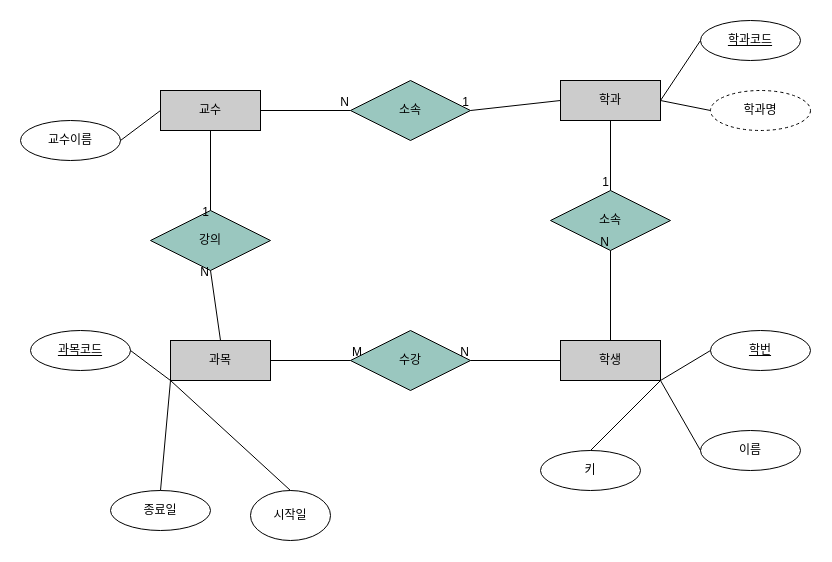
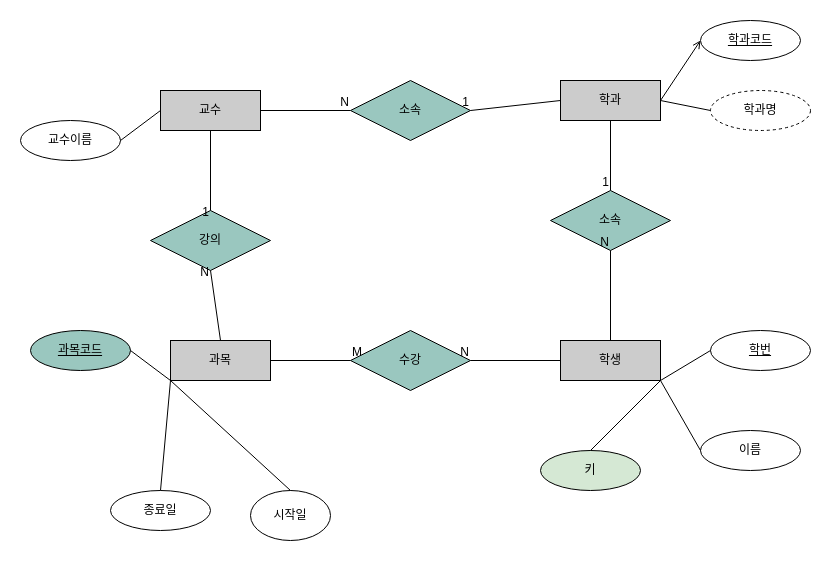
  <mxCell id="0" />
  <mxCell id="1" parent="0" />
  <mxCell id="2" value="학생" style="whiteSpace=wrap;html=1;align=center;fillColor=#CCCCCC;" vertex="1" parent="1"><mxGeometry x="560" y="340" width="100" height="40" as="geometry" /></mxCell>
  <mxCell id="3" value="학과" style="whiteSpace=wrap;html=1;align=center;fillColor=#CCCCCC;" vertex="1" parent="1"><mxGeometry x="560" y="80" width="100" height="40" as="geometry" /></mxCell>
  <mxCell id="4" value="교수" style="whiteSpace=wrap;html=1;align=center;fillColor=#CCCCCC;" vertex="1" parent="1"><mxGeometry x="160" y="90" width="100" height="40" as="geometry" /></mxCell>
  <mxCell id="5" value="과목" style="whiteSpace=wrap;html=1;align=center;fillColor=#CCCCCC;" vertex="1" parent="1"><mxGeometry x="170" y="340" width="100" height="40" as="geometry" /></mxCell>
  <mxCell id="6" value="강의" style="shape=rhombus;perimeter=rhombusPerimeter;whiteSpace=wrap;html=1;align=center;fillColor=#9AC7BF;" vertex="1" parent="1"><mxGeometry x="150" y="210" width="120" height="60" as="geometry" /></mxCell>
  <mxCell id="7" value="수강" style="shape=rhombus;perimeter=rhombusPerimeter;whiteSpace=wrap;html=1;align=center;fillColor=#9AC7BF;" vertex="1" parent="1"><mxGeometry x="350" y="330" width="120" height="60" as="geometry" /></mxCell>
  <mxCell id="8" value="소속" style="shape=rhombus;perimeter=rhombusPerimeter;whiteSpace=wrap;html=1;align=center;fillColor=#9AC7BF;" vertex="1" parent="1"><mxGeometry x="550" y="190" width="120" height="60" as="geometry" /></mxCell>
  <mxCell id="9" value="소속" style="shape=rhombus;perimeter=rhombusPerimeter;whiteSpace=wrap;html=1;align=center;fillColor=#9AC7BF;" vertex="1" parent="1"><mxGeometry x="350" y="80" width="120" height="60" as="geometry" /></mxCell>
  <mxCell id="10" value="교수이름" style="ellipse;whiteSpace=wrap;html=1;align=center;" vertex="1" parent="1"><mxGeometry x="20" y="120" width="100" height="40" as="geometry" /></mxCell>
  <mxCell id="11" value="시작일" style="ellipse;whiteSpace=wrap;html=1;align=center;" vertex="1" parent="1"><mxGeometry x="250" y="490" width="80" height="50" as="geometry" /></mxCell>
  <mxCell id="12" value="종료일" style="ellipse;whiteSpace=wrap;html=1;align=center;" vertex="1" parent="1"><mxGeometry x="110" y="490" width="100" height="40" as="geometry" /></mxCell>
- <mxCell id="13" value="&lt;u&gt;과목코드&lt;/u&gt;" style="ellipse;whiteSpace=wrap;html=1;align=center;" vertex="1" parent="1"><mxGeometry x="30" y="330" width="100" height="40" as="geometry" /></mxCell>
- <mxCell id="14" value="키" style="ellipse;whiteSpace=wrap;html=1;align=center;" vertex="1" parent="1"><mxGeometry x="540" y="450" width="100" height="40" as="geometry" /></mxCell>
+ <mxCell id="13" value="&lt;u&gt;과목코드&lt;/u&gt;" style="ellipse;whiteSpace=wrap;html=1;align=center;fillColor=#9ac7bf;" vertex="1" parent="1"><mxGeometry x="30" y="330" width="100" height="40" as="geometry" /></mxCell>
+ <mxCell id="14" value="키" style="ellipse;whiteSpace=wrap;html=1;align=center;fillColor=#d5e8d4;" vertex="1" parent="1"><mxGeometry x="540" y="450" width="100" height="40" as="geometry" /></mxCell>
  <mxCell id="15" value="이름" style="ellipse;whiteSpace=wrap;html=1;align=center;" vertex="1" parent="1"><mxGeometry x="700" y="430" width="100" height="40" as="geometry" /></mxCell>
  <mxCell id="16" value="&lt;u&gt;학번&lt;/u&gt;" style="ellipse;whiteSpace=wrap;html=1;align=center;" vertex="1" parent="1"><mxGeometry x="710" y="330" width="100" height="40" as="geometry" /></mxCell>
  <mxCell id="17" value="학과명" style="ellipse;whiteSpace=wrap;html=1;align=center;dashed=1;" vertex="1" parent="1"><mxGeometry x="710" y="90" width="100" height="40" as="geometry" /></mxCell>
  <mxCell id="18" value="&lt;u&gt;학과코드&lt;/u&gt;" style="ellipse;whiteSpace=wrap;html=1;align=center;" vertex="1" parent="1"><mxGeometry x="700" y="20" width="100" height="40" as="geometry" /></mxCell>
  <mxCell id="19" value="" style="endArrow=none;html=1;rounded=0;exitX=1;exitY=0.5;exitDx=0;exitDy=0;entryX=0;entryY=0.5;entryDx=0;entryDy=0;" edge="1" parent="1" source="10" target="4"><mxGeometry relative="1" as="geometry"><mxPoint x="10" y="190" as="sourcePoint" /><mxPoint x="170" y="190" as="targetPoint" /></mxGeometry></mxCell>
  <mxCell id="20" style="edgeStyle=orthogonalEdgeStyle;rounded=0;orthogonalLoop=1;jettySize=auto;html=1;entryX=0;entryY=0.5;entryDx=0;entryDy=0;" edge="1" parent="1" target="4"><mxGeometry relative="1" as="geometry"><mxPoint x="160" y="110" as="sourcePoint" /></mxGeometry></mxCell>
  <mxCell id="21" value="" style="endArrow=none;html=1;rounded=0;entryX=0;entryY=0.5;entryDx=0;entryDy=0;exitX=1;exitY=0.5;exitDx=0;exitDy=0;" edge="1" parent="1" source="3" target="17"><mxGeometry relative="1" as="geometry"><mxPoint x="330" y="300" as="sourcePoint" /><mxPoint x="490" y="300" as="targetPoint" /></mxGeometry></mxCell>
- <mxCell id="22" value="" style="endArrow=none;html=1;rounded=0;entryX=0;entryY=0.5;entryDx=0;entryDy=0;exitX=1;exitY=0.5;exitDx=0;exitDy=0;" edge="1" parent="1" source="3" target="18"><mxGeometry relative="1" as="geometry"><mxPoint x="330" y="300" as="sourcePoint" /><mxPoint x="490" y="300" as="targetPoint" /></mxGeometry></mxCell>
+ <mxCell id="22" value="" style="endArrow=open;html=1;rounded=0;entryX=0;entryY=0.5;entryDx=0;entryDy=0;exitX=1;exitY=0.5;exitDx=0;exitDy=0;" edge="1" parent="1" source="3" target="18"><mxGeometry relative="1" as="geometry"><mxPoint x="330" y="300" as="sourcePoint" /><mxPoint x="490" y="300" as="targetPoint" /></mxGeometry></mxCell>
  <mxCell id="23" value="" style="endArrow=none;html=1;rounded=0;entryX=0.5;entryY=0;entryDx=0;entryDy=0;" edge="1" parent="1" target="14"><mxGeometry relative="1" as="geometry"><mxPoint x="660" y="380" as="sourcePoint" /><mxPoint x="490" y="300" as="targetPoint" /></mxGeometry></mxCell>
  <mxCell id="24" value="" style="endArrow=none;html=1;rounded=0;entryX=0;entryY=0.5;entryDx=0;entryDy=0;exitX=1;exitY=1;exitDx=0;exitDy=0;" edge="1" parent="1" source="2" target="15"><mxGeometry relative="1" as="geometry"><mxPoint x="330" y="300" as="sourcePoint" /><mxPoint x="490" y="300" as="targetPoint" /></mxGeometry></mxCell>
  <mxCell id="25" value="" style="endArrow=none;html=1;rounded=0;entryX=0;entryY=0.5;entryDx=0;entryDy=0;" edge="1" parent="1" target="16"><mxGeometry relative="1" as="geometry"><mxPoint x="660" y="380" as="sourcePoint" /><mxPoint x="490" y="300" as="targetPoint" /></mxGeometry></mxCell>
  <mxCell id="26" value="" style="endArrow=none;html=1;rounded=0;exitX=0.5;exitY=0;exitDx=0;exitDy=0;entryX=0;entryY=1;entryDx=0;entryDy=0;" edge="1" parent="1" source="11" target="5"><mxGeometry relative="1" as="geometry"><mxPoint x="330" y="300" as="sourcePoint" /><mxPoint x="490" y="300" as="targetPoint" /></mxGeometry></mxCell>
  <mxCell id="27" value="" style="endArrow=none;html=1;rounded=0;exitX=0.5;exitY=0;exitDx=0;exitDy=0;" edge="1" parent="1" source="12"><mxGeometry relative="1" as="geometry"><mxPoint x="330" y="300" as="sourcePoint" /><mxPoint x="170" y="380" as="targetPoint" /></mxGeometry></mxCell>
  <mxCell id="28" value="" style="endArrow=none;html=1;rounded=0;exitX=1;exitY=0.5;exitDx=0;exitDy=0;entryX=0;entryY=1;entryDx=0;entryDy=0;" edge="1" parent="1" source="13" target="5"><mxGeometry relative="1" as="geometry"><mxPoint x="330" y="300" as="sourcePoint" /><mxPoint x="490" y="300" as="targetPoint" /></mxGeometry></mxCell>
  <mxCell id="29" value="" style="endArrow=none;html=1;rounded=0;entryX=1;entryY=0.5;entryDx=0;entryDy=0;exitX=0;exitY=0.5;exitDx=0;exitDy=0;" edge="1" parent="1" source="3" target="9"><mxGeometry relative="1" as="geometry"><mxPoint x="330" y="300" as="sourcePoint" /><mxPoint x="490" y="300" as="targetPoint" /></mxGeometry></mxCell>
  <mxCell id="30" value="1" style="resizable=0;html=1;whiteSpace=wrap;align=right;verticalAlign=bottom;" connectable="0" vertex="1" parent="29"><mxGeometry x="1" relative="1" as="geometry" /></mxCell>
  <mxCell id="31" value="" style="endArrow=none;html=1;rounded=0;exitX=0.5;exitY=1;exitDx=0;exitDy=0;entryX=0.5;entryY=0;entryDx=0;entryDy=0;" edge="1" parent="1" source="3" target="8"><mxGeometry relative="1" as="geometry"><mxPoint x="330" y="300" as="sourcePoint" /><mxPoint x="490" y="300" as="targetPoint" /></mxGeometry></mxCell>
  <mxCell id="32" value="1" style="resizable=0;html=1;whiteSpace=wrap;align=right;verticalAlign=bottom;" connectable="0" vertex="1" parent="31"><mxGeometry x="1" relative="1" as="geometry" /></mxCell>
  <mxCell id="33" value="" style="endArrow=none;html=1;rounded=0;entryX=0.5;entryY=1;entryDx=0;entryDy=0;exitX=0.5;exitY=0;exitDx=0;exitDy=0;" edge="1" parent="1" source="2" target="8"><mxGeometry relative="1" as="geometry"><mxPoint x="330" y="300" as="sourcePoint" /><mxPoint x="490" y="300" as="targetPoint" /></mxGeometry></mxCell>
  <mxCell id="34" value="N" style="resizable=0;html=1;whiteSpace=wrap;align=right;verticalAlign=bottom;" connectable="0" vertex="1" parent="33"><mxGeometry x="1" relative="1" as="geometry" /></mxCell>
  <mxCell id="35" value="" style="endArrow=none;html=1;rounded=0;exitX=0;exitY=0.5;exitDx=0;exitDy=0;entryX=1;entryY=0.5;entryDx=0;entryDy=0;" edge="1" parent="1" source="2" target="7"><mxGeometry relative="1" as="geometry"><mxPoint x="330" y="300" as="sourcePoint" /><mxPoint x="490" y="300" as="targetPoint" /></mxGeometry></mxCell>
  <mxCell id="36" value="N" style="resizable=0;html=1;whiteSpace=wrap;align=right;verticalAlign=bottom;" connectable="0" vertex="1" parent="35"><mxGeometry x="1" relative="1" as="geometry" /></mxCell>
  <mxCell id="37" value="" style="endArrow=none;html=1;rounded=0;exitX=0.5;exitY=1;exitDx=0;exitDy=0;entryX=0.5;entryY=0;entryDx=0;entryDy=0;" edge="1" parent="1" source="4" target="6"><mxGeometry relative="1" as="geometry"><mxPoint x="330" y="300" as="sourcePoint" /><mxPoint x="210" y="200" as="targetPoint" /></mxGeometry></mxCell>
  <mxCell id="38" value="1" style="resizable=0;html=1;whiteSpace=wrap;align=right;verticalAlign=bottom;" connectable="0" vertex="1" parent="37"><mxGeometry x="1" relative="1" as="geometry"><mxPoint y="10" as="offset" /></mxGeometry></mxCell>
  <mxCell id="39" value="" style="endArrow=none;html=1;rounded=0;exitX=1;exitY=0.5;exitDx=0;exitDy=0;" edge="1" parent="1" source="4" target="9"><mxGeometry relative="1" as="geometry"><mxPoint x="330" y="300" as="sourcePoint" /><mxPoint x="490" y="300" as="targetPoint" /></mxGeometry></mxCell>
  <mxCell id="40" value="N" style="resizable=0;html=1;whiteSpace=wrap;align=right;verticalAlign=bottom;" connectable="0" vertex="1" parent="39"><mxGeometry x="1" relative="1" as="geometry" /></mxCell>
  <mxCell id="41" value="" style="endArrow=none;html=1;rounded=0;exitX=0.5;exitY=0;exitDx=0;exitDy=0;entryX=0.5;entryY=1;entryDx=0;entryDy=0;" edge="1" parent="1" source="5" target="6"><mxGeometry relative="1" as="geometry"><mxPoint x="330" y="300" as="sourcePoint" /><mxPoint x="310" y="280" as="targetPoint" /></mxGeometry></mxCell>
  <mxCell id="42" value="N" style="resizable=0;html=1;whiteSpace=wrap;align=right;verticalAlign=bottom;" connectable="0" vertex="1" parent="41"><mxGeometry x="1" relative="1" as="geometry"><mxPoint y="10" as="offset" /></mxGeometry></mxCell>
  <mxCell id="43" value="" style="endArrow=none;html=1;rounded=0;exitX=0;exitY=0.5;exitDx=0;exitDy=0;entryX=1;entryY=0.5;entryDx=0;entryDy=0;" edge="1" parent="1" source="7" target="5"><mxGeometry relative="1" as="geometry"><mxPoint x="330" y="300" as="sourcePoint" /><mxPoint x="340" y="280" as="targetPoint" /></mxGeometry></mxCell>
  <mxCell id="44" value="M" style="resizable=0;html=1;whiteSpace=wrap;align=left;verticalAlign=bottom;" connectable="0" vertex="1" parent="43"><mxGeometry x="-1" relative="1" as="geometry" /></mxCell>
  <mxCell id="45" value="" style="resizable=0;html=1;whiteSpace=wrap;align=right;verticalAlign=bottom;" connectable="0" vertex="1" parent="43"><mxGeometry x="1" relative="1" as="geometry" /></mxCell>
